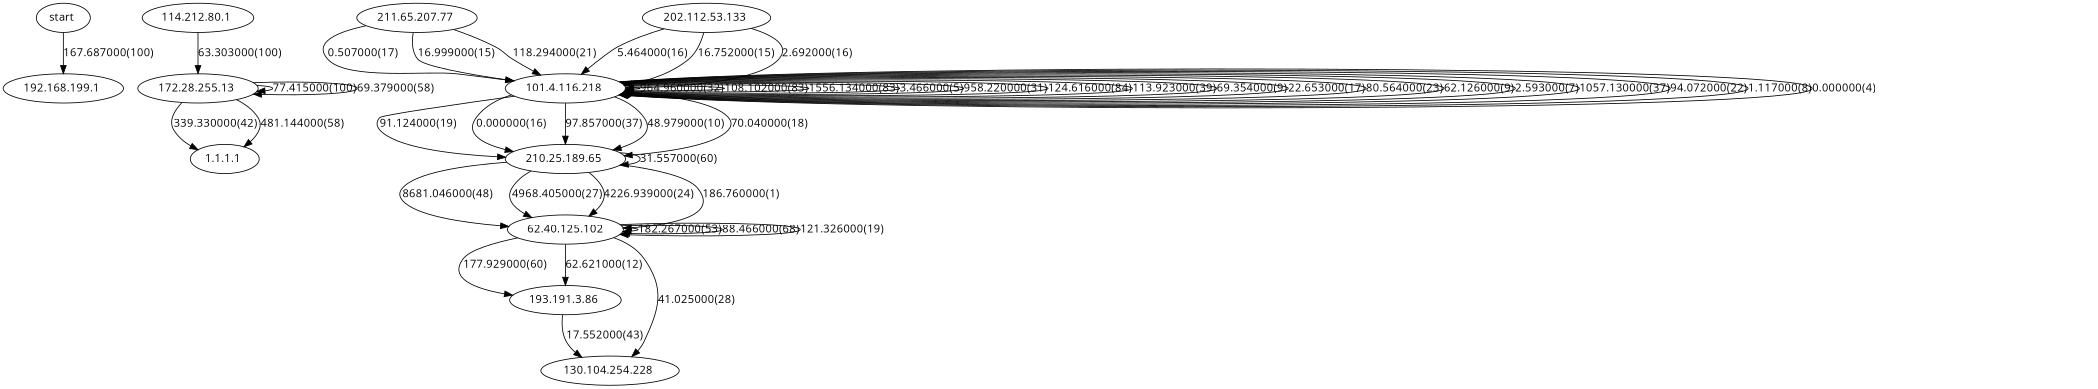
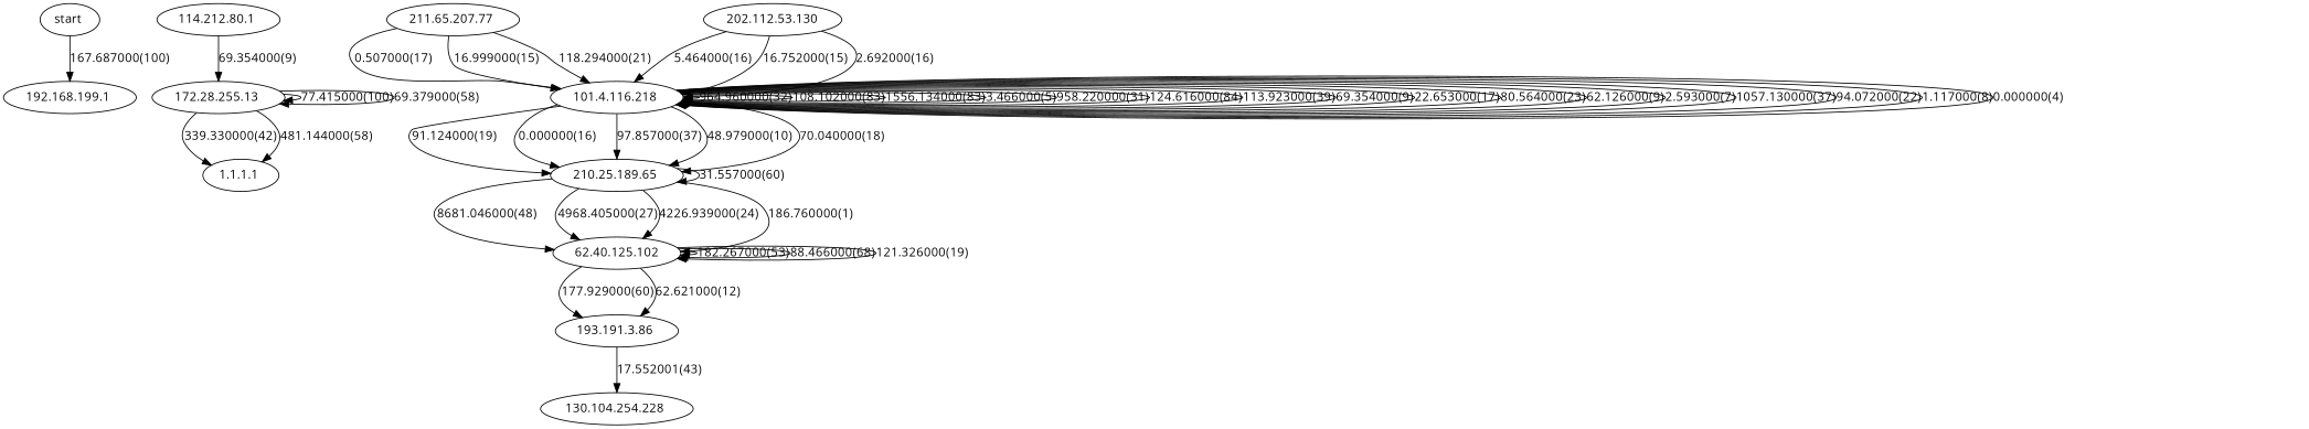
  digraph {
    fontname="Open Sans"
    rankdir=TB
    node [fontname="Open Sans"]
    edge [fontname="Open Sans"]
    n1 [label="start "]
    n2 [label="192.168.199.1 "]
    n3 [label="114.212.80.1 "]
    n4 [label="172.28.255.13 "]
    n5 [label="1.1.1.1 "]
    n6 [label="211.65.207.77 "]
    n7 [label="101.4.116.218 "]
-   n8 [label="202.112.53.133 "]
+   n8 [label="202.112.53.130"]
    n9 [label="210.25.189.65 "]
    n10 [label="62.40.125.102"]
    n11 [label="193.191.3.86 "]
    n12 [label="130.104.254.228 "]
    n1 -> n2 [label="167.687000(100)"]
-   n3 -> n4 [label="63.303000(100)"]
+   n3 -> n4 [label="69.354000(9)"]
    n4 -> n4 [label="77.415000(100)"]
    n4 -> n4 [label="69.379000(58)"]
    n4 -> n5 [label="339.330000(42)"]
    n4 -> n5 [label="481.144000(58)"]
    n6 -> n7 [label="0.507000(17)"]
    n6 -> n7 [label="16.999000(15)"]
    n6 -> n7 [label="118.294000(21)"]
    n7 -> n7 [label="964.960000(32)"]
    n7 -> n7 [label="108.102000(83)"]
    n7 -> n7 [label="1556.134000(83)"]
    n7 -> n7 [label="3.466000(5)"]
    n7 -> n7 [label="958.220000(31)"]
    n7 -> n7 [label="124.616000(84)"]
    n7 -> n7 [label="113.923000(39)"]
    n7 -> n7 [label="69.354000(9)"]
    n7 -> n7 [label="22.653000(17)"]
    n7 -> n7 [label="80.564000(23)"]
    n7 -> n7 [label="62.126000(9)"]
    n7 -> n7 [label="2.593000(7)"]
    n7 -> n7 [label="1057.130000(37)"]
    n7 -> n7 [label="94.072000(22)"]
    n7 -> n7 [label="1.117000(8)"]
    n7 -> n7 [label="0.000000(4)"]
    n7 -> n9 [label="91.124000(19)"]
    n7 -> n9 [label="0.000000(16)"]
    n7 -> n9 [label="97.857000(37)"]
    n7 -> n9 [label="48.979000(10)"]
    n7 -> n9 [label="70.040000(18)"]
    n8 -> n7 [label="5.464000(16)"]
    n8 -> n7 [label="16.752000(15)"]
    n8 -> n7 [label="2.692000(16)"]
    n9 -> n9 [label="31.557000(60)"]
    n9 -> n10 [label="8681.046000(48)"]
    n9 -> n10 [label="4968.405000(27)"]
    n9 -> n10 [label="4226.939000(24)"]
    n9 -> n10 [label="186.760000(1)"]
    n10 -> n10 [label="182.267000(53)"]
    n10 -> n10 [label="88.466000(68)"]
    n10 -> n10 [label="121.326000(19)"]
    n10 -> n11 [label="177.929000(60)"]
    n10 -> n11 [label="62.621000(12)"]
-   n10 -> n12 [label="41.025000(28)"]
-   n11 -> n12 [label="17.552000(43)"]
+   n11 -> n12 [label="17.552001(43)"]
  }
